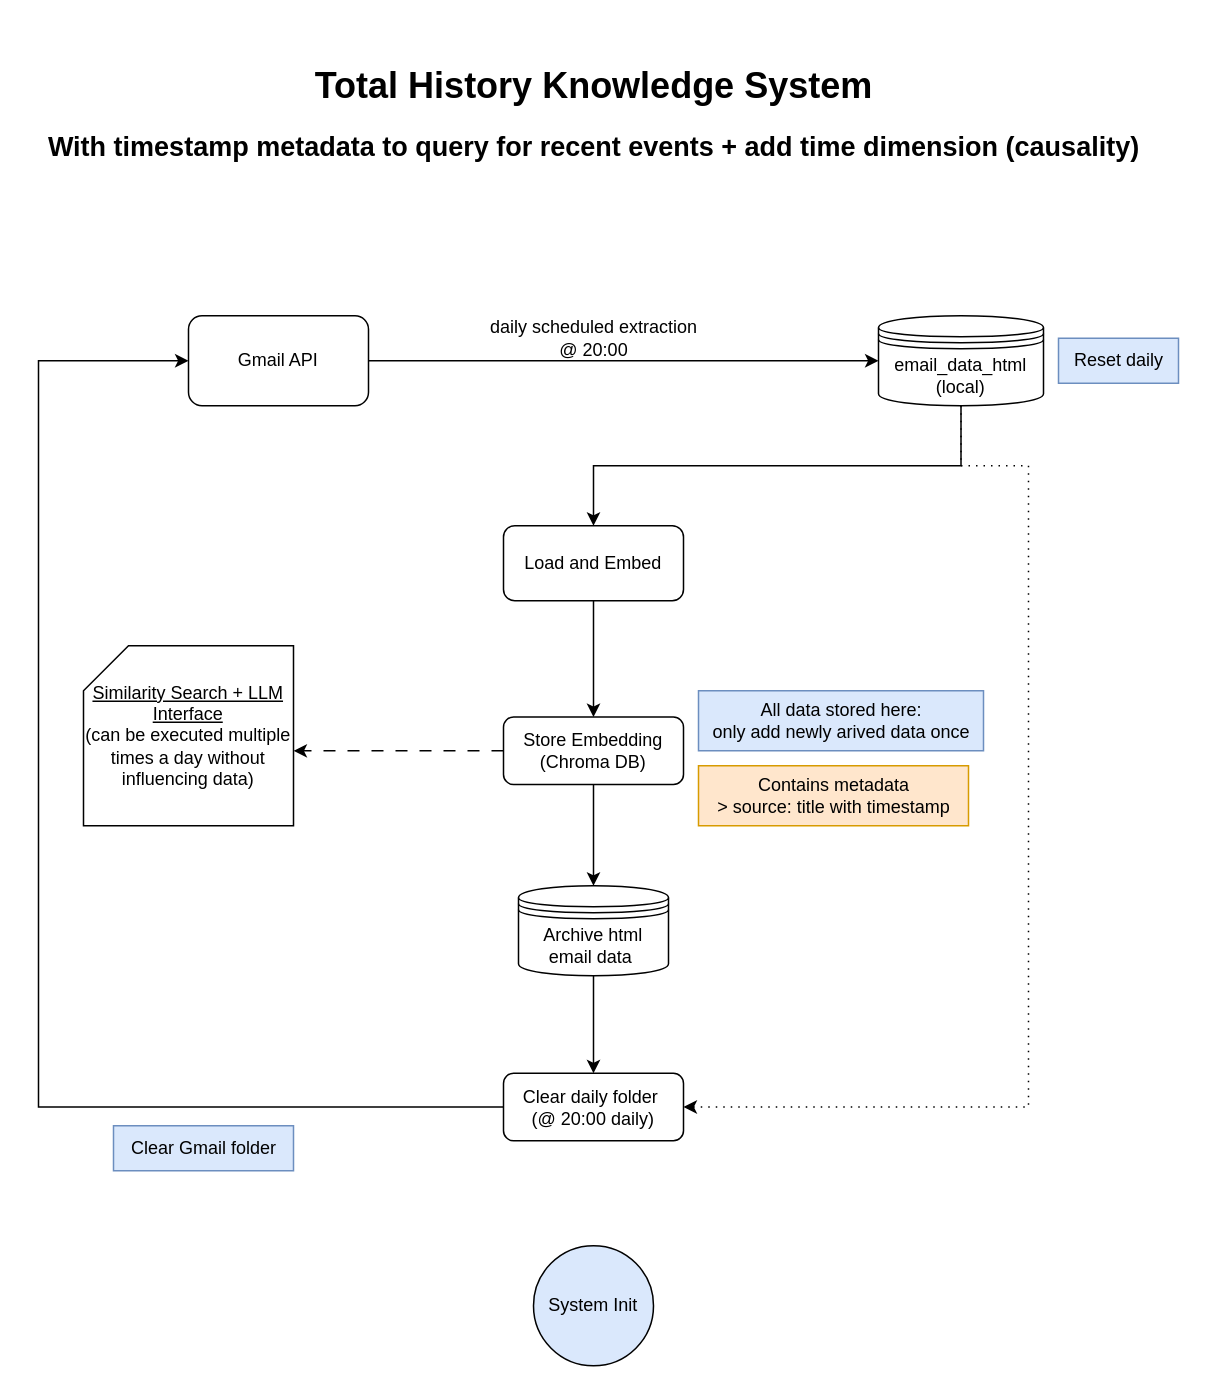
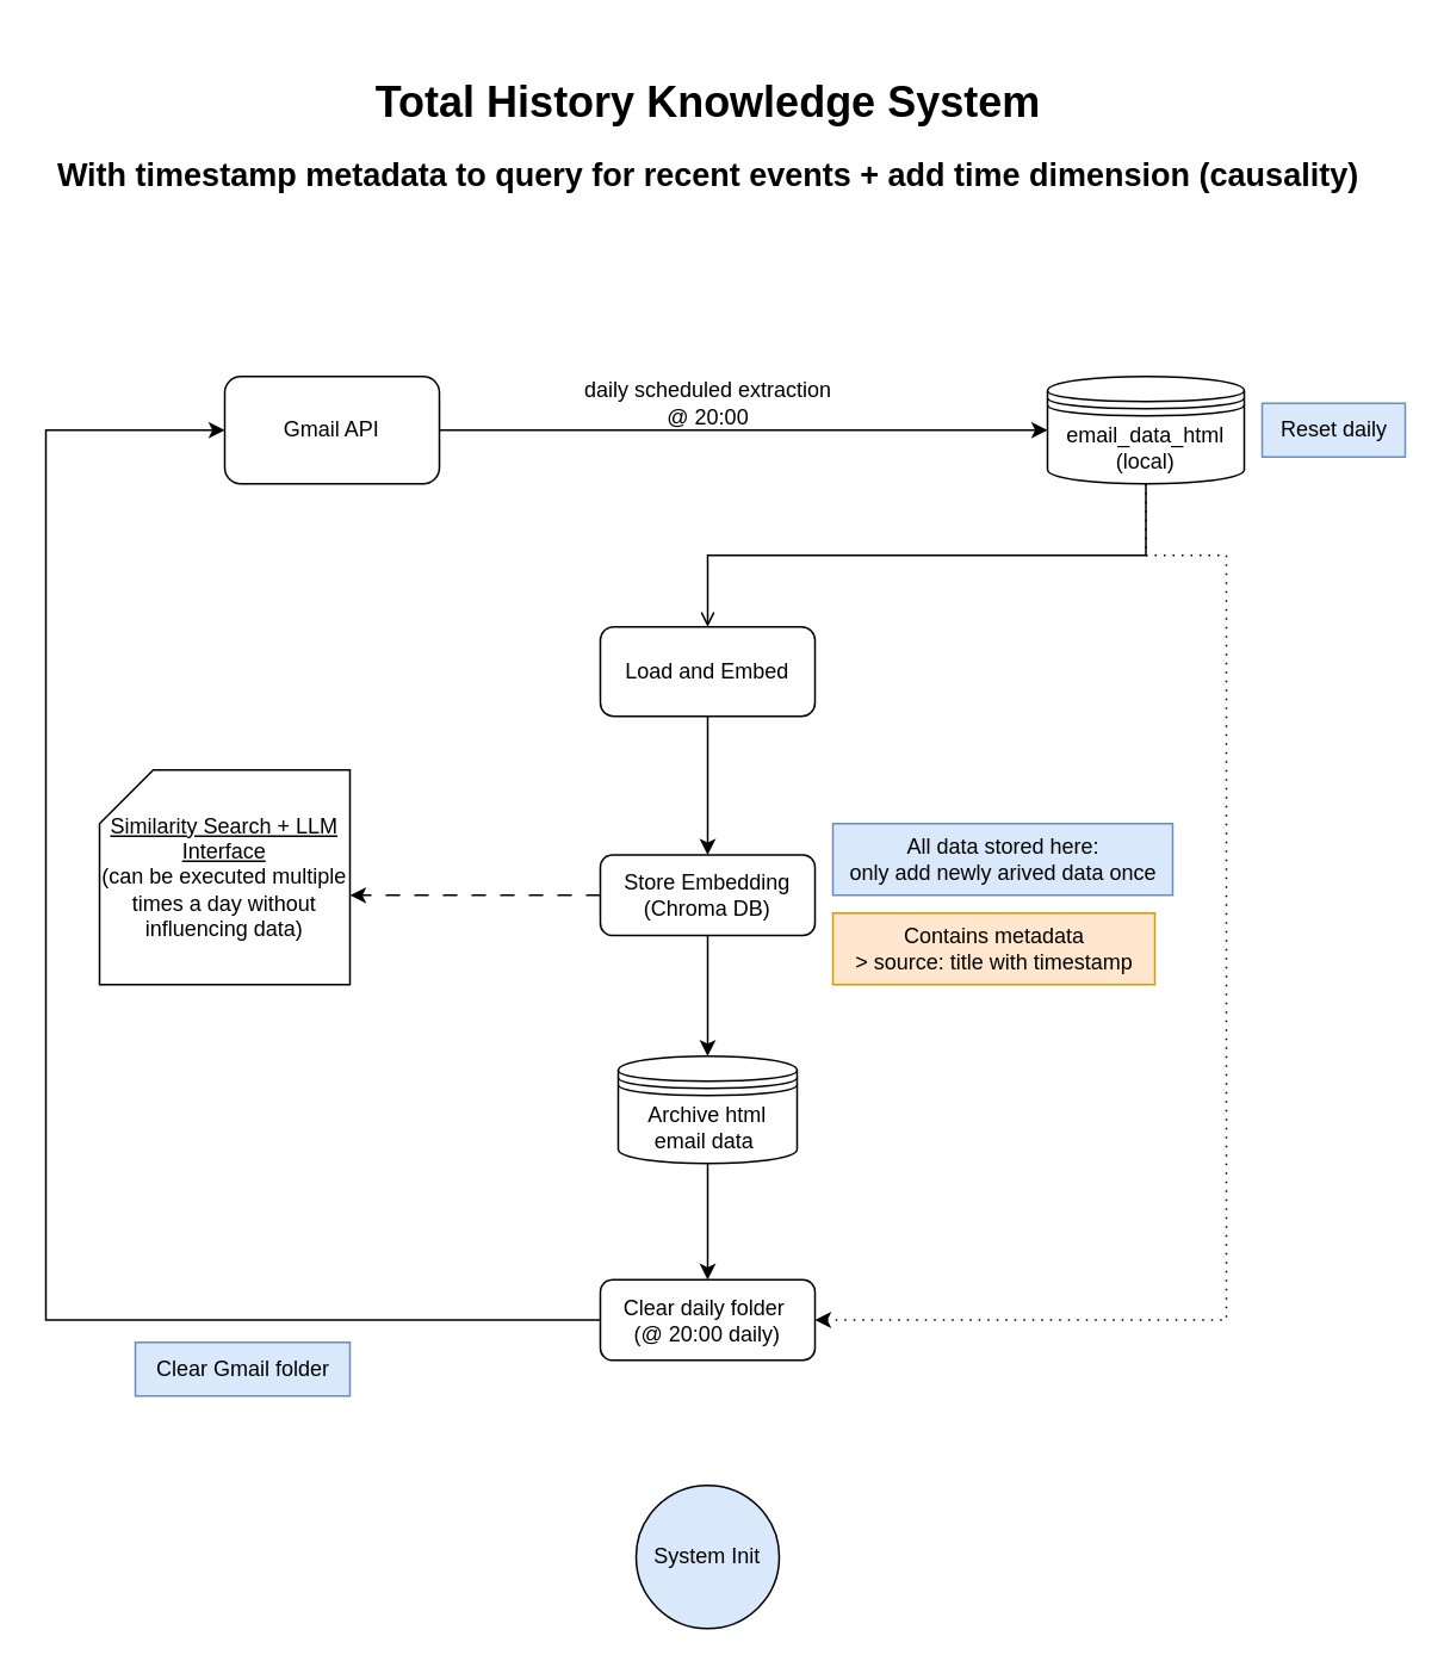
  <mxCell id="0" />
  <mxCell id="1" parent="0" />
  <mxCell id="2" style="edgeStyle=orthogonalEdgeStyle;rounded=0;orthogonalLoop=1;jettySize=auto;html=1;exitX=1;exitY=0.5;exitDx=0;exitDy=0;" edge="1" parent="1" source="3" target="6"><mxGeometry relative="1" as="geometry" /></mxCell>
  <mxCell id="3" value="Gmail API" style="rounded=1;whiteSpace=wrap;html=1;" vertex="1" parent="1"><mxGeometry x="125" y="210" width="120" height="60" as="geometry" /></mxCell>
- <mxCell id="4" style="edgeStyle=orthogonalEdgeStyle;rounded=0;orthogonalLoop=1;jettySize=auto;html=1;exitX=0.5;exitY=1;exitDx=0;exitDy=0;entryX=0.5;entryY=0;entryDx=0;entryDy=0;" edge="1" parent="1" source="6" target="10"><mxGeometry relative="1" as="geometry"><mxPoint x="395" y="370" as="targetPoint" /></mxGeometry></mxCell>
+ <mxCell id="4" style="edgeStyle=orthogonalEdgeStyle;rounded=0;orthogonalLoop=1;jettySize=auto;html=1;exitX=0.5;exitY=1;exitDx=0;exitDy=0;entryX=0.5;entryY=0;entryDx=0;entryDy=0;endArrow=open;" edge="1" parent="1" source="6" target="10"><mxGeometry relative="1" as="geometry"><mxPoint x="395" y="370" as="targetPoint" /></mxGeometry></mxCell>
  <mxCell id="5" style="edgeStyle=orthogonalEdgeStyle;rounded=0;orthogonalLoop=1;jettySize=auto;html=1;exitX=0.5;exitY=1;exitDx=0;exitDy=0;entryX=1;entryY=0.5;entryDx=0;entryDy=0;dashed=1;dashPattern=1 4;" edge="1" parent="1" source="6" target="19"><mxGeometry relative="1" as="geometry"><Array as="points"><mxPoint x="640" y="310" /><mxPoint x="685" y="310" /><mxPoint x="685" y="738" /></Array></mxGeometry></mxCell>
  <mxCell id="6" value="email_data_html (local)" style="shape=datastore;whiteSpace=wrap;html=1;" vertex="1" parent="1"><mxGeometry x="585" y="210" width="110" height="60" as="geometry" /></mxCell>
  <mxCell id="7" value="daily scheduled extraction&lt;br&gt;@ 20:00" style="text;html=1;align=center;verticalAlign=middle;resizable=0;points=[];autosize=1;strokeColor=none;fillColor=none;" vertex="1" parent="1"><mxGeometry x="315" y="205" width="160" height="40" as="geometry" /></mxCell>
  <mxCell id="8" value="Reset daily" style="text;html=1;align=center;verticalAlign=middle;resizable=0;points=[];autosize=1;strokeColor=#6c8ebf;fillColor=#dae8fc;" vertex="1" parent="1"><mxGeometry x="705" y="225" width="80" height="30" as="geometry" /></mxCell>
  <mxCell id="9" value="" style="edgeStyle=orthogonalEdgeStyle;rounded=0;orthogonalLoop=1;jettySize=auto;html=1;" edge="1" parent="1" source="10" target="13"><mxGeometry relative="1" as="geometry" /></mxCell>
  <mxCell id="10" value="Load and Embed" style="rounded=1;whiteSpace=wrap;html=1;" vertex="1" parent="1"><mxGeometry x="335" y="350" width="120" height="50" as="geometry" /></mxCell>
  <mxCell id="11" style="edgeStyle=orthogonalEdgeStyle;rounded=0;orthogonalLoop=1;jettySize=auto;html=1;exitX=0;exitY=0.5;exitDx=0;exitDy=0;entryX=1;entryY=0.584;entryDx=0;entryDy=0;entryPerimeter=0;dashed=1;dashPattern=8 8;" edge="1" parent="1" source="13" target="15"><mxGeometry relative="1" as="geometry" /></mxCell>
  <mxCell id="12" value="" style="edgeStyle=orthogonalEdgeStyle;rounded=0;orthogonalLoop=1;jettySize=auto;html=1;entryX=0.5;entryY=0;entryDx=0;entryDy=0;" edge="1" parent="1" source="13" target="20"><mxGeometry relative="1" as="geometry"><mxPoint x="395" y="590" as="targetPoint" /></mxGeometry></mxCell>
  <mxCell id="13" value="Store Embedding (Chroma DB)" style="whiteSpace=wrap;html=1;rounded=1;" vertex="1" parent="1"><mxGeometry x="335" y="477.5" width="120" height="45" as="geometry" /></mxCell>
  <mxCell id="14" value="All data stored here:&lt;br&gt;only add newly arived data once" style="text;html=1;align=center;verticalAlign=middle;resizable=0;points=[];autosize=1;strokeColor=#6c8ebf;fillColor=#dae8fc;" vertex="1" parent="1"><mxGeometry x="465" y="460" width="190" height="40" as="geometry" /></mxCell>
  <mxCell id="15" value="&lt;u&gt;Similarity Search + LLM Interface&lt;/u&gt;&lt;br&gt;(can be executed multiple times a day without influencing data)" style="shape=card;whiteSpace=wrap;html=1;" vertex="1" parent="1"><mxGeometry x="55" y="430" width="140" height="120" as="geometry" /></mxCell>
  <mxCell id="16" value="" style="edgeStyle=orthogonalEdgeStyle;rounded=0;orthogonalLoop=1;jettySize=auto;html=1;exitX=0.5;exitY=1;exitDx=0;exitDy=0;" edge="1" parent="1" source="20" target="19"><mxGeometry relative="1" as="geometry"><mxPoint x="395" y="635" as="sourcePoint" /></mxGeometry></mxCell>
  <mxCell id="17" value="Contains metadata&lt;br&gt;&amp;gt; source: title with timestamp" style="text;html=1;align=center;verticalAlign=middle;resizable=0;points=[];autosize=1;strokeColor=#d79b00;fillColor=#ffe6cc;" vertex="1" parent="1"><mxGeometry x="465" y="510" width="180" height="40" as="geometry" /></mxCell>
  <mxCell id="18" style="edgeStyle=orthogonalEdgeStyle;rounded=0;orthogonalLoop=1;jettySize=auto;html=1;exitX=0;exitY=0.5;exitDx=0;exitDy=0;entryX=0;entryY=0.5;entryDx=0;entryDy=0;" edge="1" parent="1" source="19" target="3"><mxGeometry relative="1" as="geometry"><Array as="points"><mxPoint x="25" y="738" /><mxPoint x="25" y="240" /></Array></mxGeometry></mxCell>
  <mxCell id="19" value="Clear daily folder&amp;nbsp;&lt;br&gt;(@ 20:00 daily)" style="whiteSpace=wrap;html=1;rounded=1;" vertex="1" parent="1"><mxGeometry x="335" y="715" width="120" height="45" as="geometry" /></mxCell>
  <mxCell id="20" value="Archive html email data&amp;nbsp;" style="shape=datastore;whiteSpace=wrap;html=1;" vertex="1" parent="1"><mxGeometry x="345" y="590" width="100" height="60" as="geometry" /></mxCell>
  <mxCell id="21" value="System Init" style="ellipse;whiteSpace=wrap;html=1;aspect=fixed;fillColor=#dae8fc;" vertex="1" parent="1"><mxGeometry x="355" y="830" width="80" height="80" as="geometry" /></mxCell>
  <mxCell id="22" value="&lt;h1&gt;Total History Knowledge System&lt;/h1&gt;&lt;h2&gt;With timestamp metadata to query for recent events + add time dimension (causality)&lt;/h2&gt;" style="text;html=1;align=center;verticalAlign=middle;resizable=0;points=[];autosize=1;strokeColor=none;fillColor=none;" vertex="1" parent="1"><mxGeometry x="20" y="20" width="750" height="110" as="geometry" /></mxCell>
  <mxCell id="23" value="Clear Gmail folder" style="text;html=1;align=center;verticalAlign=middle;resizable=0;points=[];autosize=1;strokeColor=#6c8ebf;fillColor=#dae8fc;" vertex="1" parent="1"><mxGeometry x="75" y="750" width="120" height="30" as="geometry" /></mxCell>
